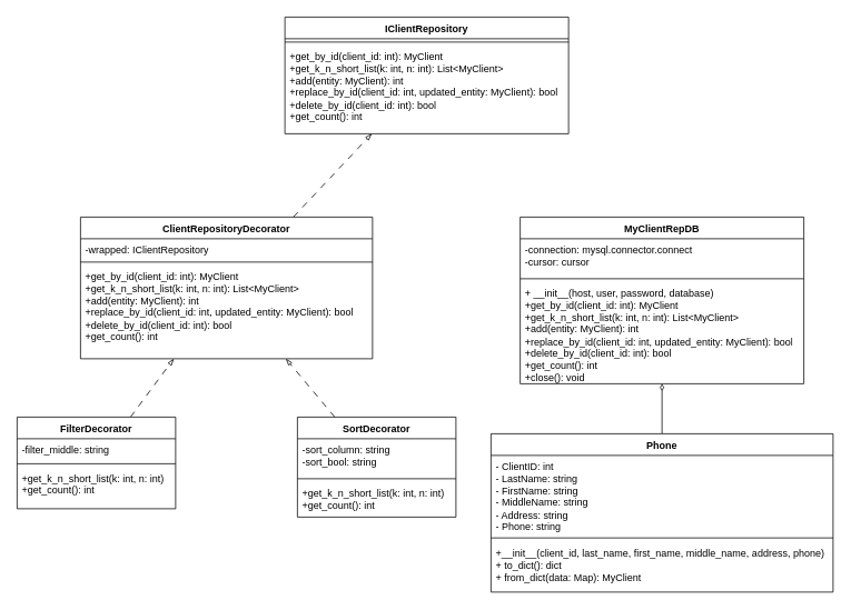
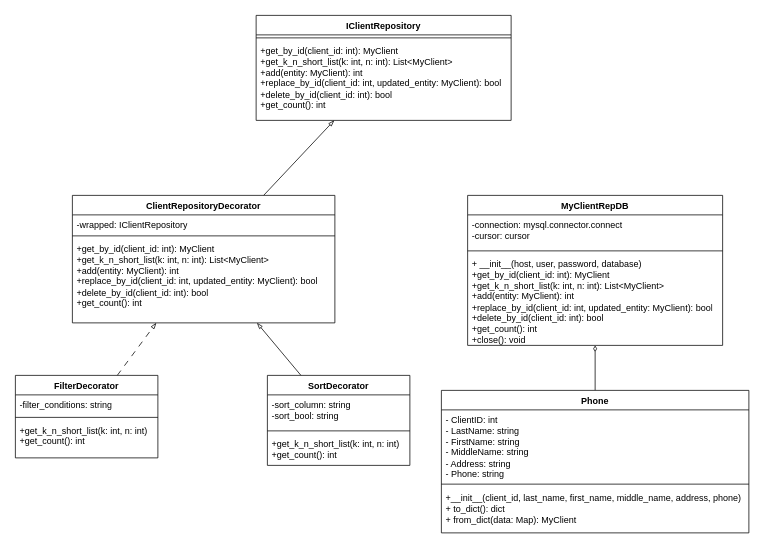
  <mxCell id="0" />
  <mxCell id="1" parent="0" />
  <mxCell id="2" style="edgeStyle=orthogonalEdgeStyle;rounded=0;orthogonalLoop=1;jettySize=auto;html=1;endArrow=diamondThin;endFill=0;" edge="1" parent="1" source="3" target="7"><mxGeometry relative="1" as="geometry" /></mxCell>
  <mxCell id="3" value="Phone" style="swimlane;fontStyle=1;align=center;verticalAlign=top;childLayout=stackLayout;horizontal=1;startSize=26;horizontalStack=0;resizeParent=1;resizeParentMax=0;resizeLast=0;collapsible=1;marginBottom=0;whiteSpace=wrap;html=1;" parent="1" vertex="1"><mxGeometry x="588" y="520" width="410" height="190" as="geometry" /></mxCell>
  <mxCell id="4" value="&lt;div&gt;- ClientID: int&lt;/div&gt;&lt;div&gt;- LastName: string&lt;/div&gt;&lt;div&gt;- FirstName: str&lt;span style=&quot;background-color: initial;&quot;&gt;ing&lt;/span&gt;&lt;/div&gt;&lt;div&gt;- MiddleName: str&lt;span style=&quot;background-color: initial;&quot;&gt;ing&lt;/span&gt;&lt;/div&gt;&lt;div&gt;&lt;span style=&quot;background-color: initial;&quot;&gt;- Address: str&lt;/span&gt;&lt;span style=&quot;background-color: initial;&quot;&gt;ing&lt;/span&gt;&lt;/div&gt;&lt;div&gt;- Phone: str&lt;span style=&quot;background-color: initial;&quot;&gt;ing&lt;/span&gt;&lt;/div&gt;" style="text;strokeColor=none;fillColor=none;align=left;verticalAlign=top;spacingLeft=4;spacingRight=4;overflow=hidden;rotatable=0;points=[[0,0.5],[1,0.5]];portConstraint=eastwest;whiteSpace=wrap;html=1;" parent="3" vertex="1"><mxGeometry y="26" width="410" height="94" as="geometry" /></mxCell>
  <mxCell id="5" value="" style="line;strokeWidth=1;fillColor=none;align=left;verticalAlign=middle;spacingTop=-1;spacingLeft=3;spacingRight=3;rotatable=0;labelPosition=right;points=[];portConstraint=eastwest;strokeColor=inherit;" parent="3" vertex="1"><mxGeometry y="120" width="410" height="10" as="geometry" /></mxCell>
  <mxCell id="6" value="&lt;div&gt;+__init__(client_id, last_name, first_name, middle_name, address, phone)&lt;/div&gt;&lt;div&gt;+ to_dict(): dict&lt;div&gt;+ from_dict(data: Map): MyClient&lt;/div&gt;&lt;/div&gt;" style="text;strokeColor=none;fillColor=none;align=left;verticalAlign=top;spacingLeft=4;spacingRight=4;overflow=hidden;rotatable=0;points=[[0,0.5],[1,0.5]];portConstraint=eastwest;whiteSpace=wrap;html=1;" parent="3" vertex="1"><mxGeometry y="130" width="410" height="60" as="geometry" /></mxCell>
  <mxCell id="7" value="MyClientRepDB" style="swimlane;fontStyle=1;align=center;verticalAlign=top;childLayout=stackLayout;horizontal=1;startSize=26;horizontalStack=0;resizeParent=1;resizeParentMax=0;resizeLast=0;collapsible=1;marginBottom=0;whiteSpace=wrap;html=1;" parent="1" vertex="1"><mxGeometry x="623" width="340" height="200" as="geometry" y="260" /></mxCell>
  <mxCell id="8" value="&lt;div&gt;-connection: mysql.connector.connect&lt;/div&gt;&lt;div&gt;-cursor: cursor&lt;/div&gt;" style="text;strokeColor=none;fillColor=none;align=left;verticalAlign=top;spacingLeft=4;spacingRight=4;overflow=hidden;rotatable=0;points=[[0,0.5],[1,0.5]];portConstraint=eastwest;whiteSpace=wrap;html=1;" parent="7" vertex="1"><mxGeometry y="26" width="340" height="44" as="geometry" /></mxCell>
  <mxCell id="9" value="" style="line;strokeWidth=1;fillColor=none;align=left;verticalAlign=middle;spacingTop=-1;spacingLeft=3;spacingRight=3;rotatable=0;labelPosition=right;points=[];portConstraint=eastwest;strokeColor=inherit;" parent="7" vertex="1"><mxGeometry y="70" width="340" height="8" as="geometry" /></mxCell>
  <mxCell id="10" value="&lt;div&gt;+ __init__(host, user, password, database)&lt;/div&gt;&lt;div&gt;+get_by_id(client_id: int): MyClient&lt;/div&gt;&lt;div&gt;+get_k_n_short_list(k: int, n: int): List&amp;lt;MyClient&amp;gt;&lt;/div&gt;&lt;div&gt;+add(entity: MyClient): int&lt;/div&gt;&lt;div&gt;+replace_by_id(client_id: int, updated_entity: MyClient): bool&lt;/div&gt;&lt;div&gt;+delete_by_id(client_id: int): bool&lt;/div&gt;&lt;div&gt;+get_count(): int&lt;/div&gt;&lt;div&gt;+close(): void&lt;/div&gt;" style="text;strokeColor=none;fillColor=none;align=left;verticalAlign=top;spacingLeft=4;spacingRight=4;overflow=hidden;rotatable=0;points=[[0,0.5],[1,0.5]];portConstraint=eastwest;whiteSpace=wrap;html=1;" parent="7" vertex="1"><mxGeometry y="78" width="340" height="122" as="geometry" /></mxCell>
- <mxCell id="11" style="rounded=0;orthogonalLoop=1;jettySize=auto;html=1;dashed=1;dashPattern=8 8;endArrow=blockThin;endFill=0;" edge="1" parent="1" source="12" target="16"><mxGeometry relative="1" as="geometry" /></mxCell>
+ <mxCell id="11" style="rounded=0;orthogonalLoop=1;jettySize=auto;html=1;dashed=0;dashPattern=8 8;endArrow=blockThin;endFill=0;" edge="1" parent="1" source="12" target="16"><mxGeometry relative="1" as="geometry" /></mxCell>
  <mxCell id="12" value="ClientRepositoryDecorator" style="swimlane;fontStyle=1;align=center;verticalAlign=top;childLayout=stackLayout;horizontal=1;startSize=26;horizontalStack=0;resizeParent=1;resizeParentMax=0;resizeLast=0;collapsible=1;marginBottom=0;whiteSpace=wrap;html=1;" vertex="1" parent="1"><mxGeometry x="96" width="350" height="170" as="geometry" y="260" /></mxCell>
  <mxCell id="13" value="-wrapped: IClientRepository" style="text;strokeColor=none;fillColor=none;align=left;verticalAlign=top;spacingLeft=4;spacingRight=4;overflow=hidden;rotatable=0;points=[[0,0.5],[1,0.5]];portConstraint=eastwest;whiteSpace=wrap;html=1;" vertex="1" parent="12"><mxGeometry y="26" width="350" height="24" as="geometry" /></mxCell>
  <mxCell id="14" value="" style="line;strokeWidth=1;fillColor=none;align=left;verticalAlign=middle;spacingTop=-1;spacingLeft=3;spacingRight=3;rotatable=0;labelPosition=right;points=[];portConstraint=eastwest;strokeColor=inherit;" vertex="1" parent="12"><mxGeometry y="50" width="350" height="8" as="geometry" /></mxCell>
  <mxCell id="15" value="&lt;div&gt;+get_by_id(client_id: int): MyClient&lt;/div&gt;&lt;div&gt;+get_k_n_short_list(k: int, n: int): List&amp;lt;MyClient&amp;gt;&lt;/div&gt;&lt;div&gt;+add(entity: MyClient): int&lt;/div&gt;&lt;div&gt;+replace_by_id(client_id: int, updated_entity: MyClient): bool&lt;/div&gt;&lt;div&gt;+delete_by_id(client_id: int): bool&lt;/div&gt;&lt;div&gt;+get_count(): int&lt;/div&gt;" style="text;strokeColor=none;fillColor=none;align=left;verticalAlign=top;spacingLeft=4;spacingRight=4;overflow=hidden;rotatable=0;points=[[0,0.5],[1,0.5]];portConstraint=eastwest;whiteSpace=wrap;html=1;" vertex="1" parent="12"><mxGeometry y="58" width="350" height="112" as="geometry" /></mxCell>
  <mxCell id="16" value="IClientRepository" style="swimlane;fontStyle=1;align=center;verticalAlign=top;childLayout=stackLayout;horizontal=1;startSize=26;horizontalStack=0;resizeParent=1;resizeParentMax=0;resizeLast=0;collapsible=1;marginBottom=0;whiteSpace=wrap;html=1;" vertex="1" parent="1"><mxGeometry x="341" y="20" width="340" height="140" as="geometry" /></mxCell>
  <mxCell id="17" value="" style="line;strokeWidth=1;fillColor=none;align=left;verticalAlign=middle;spacingTop=-1;spacingLeft=3;spacingRight=3;rotatable=0;labelPosition=right;points=[];portConstraint=eastwest;strokeColor=inherit;" vertex="1" parent="16"><mxGeometry y="26" width="340" height="8" as="geometry" /></mxCell>
  <mxCell id="18" value="&lt;div&gt;+get_by_id(client_id: int): MyClient&lt;/div&gt;&lt;div&gt;+get_k_n_short_list(k: int, n: int): List&amp;lt;MyClient&amp;gt;&lt;/div&gt;&lt;div&gt;+add(entity: MyClient): int&lt;/div&gt;&lt;div&gt;+replace_by_id(client_id: int, updated_entity: MyClient): bool&lt;/div&gt;&lt;div&gt;+delete_by_id(client_id: int): bool&lt;/div&gt;&lt;div&gt;+get_count(): int&lt;/div&gt;" style="text;strokeColor=none;fillColor=none;align=left;verticalAlign=top;spacingLeft=4;spacingRight=4;overflow=hidden;rotatable=0;points=[[0,0.5],[1,0.5]];portConstraint=eastwest;whiteSpace=wrap;html=1;" vertex="1" parent="16"><mxGeometry y="34" width="340" height="106" as="geometry" /></mxCell>
  <mxCell id="19" style="rounded=0;orthogonalLoop=1;jettySize=auto;html=1;dashed=1;dashPattern=8 8;endArrow=blockThin;endFill=0;" edge="1" parent="1" source="20" target="12"><mxGeometry relative="1" as="geometry" /></mxCell>
  <mxCell id="20" value="FilterDecorator" style="swimlane;fontStyle=1;align=center;verticalAlign=top;childLayout=stackLayout;horizontal=1;startSize=26;horizontalStack=0;resizeParent=1;resizeParentMax=0;resizeLast=0;collapsible=1;marginBottom=0;whiteSpace=wrap;html=1;" vertex="1" parent="1"><mxGeometry x="20" y="500" width="190" height="110" as="geometry" /></mxCell>
- <mxCell id="21" value="-filter_middle: string" style="text;strokeColor=none;fillColor=none;align=left;verticalAlign=top;spacingLeft=4;spacingRight=4;overflow=hidden;rotatable=0;points=[[0,0.5],[1,0.5]];portConstraint=eastwest;whiteSpace=wrap;html=1;" vertex="1" parent="20"><mxGeometry y="26" width="190" height="26" as="geometry" /></mxCell>
+ <mxCell id="21" value="-filter_conditions: string" style="text;strokeColor=none;fillColor=none;align=left;verticalAlign=top;spacingLeft=4;spacingRight=4;overflow=hidden;rotatable=0;points=[[0,0.5],[1,0.5]];portConstraint=eastwest;whiteSpace=wrap;html=1;" vertex="1" parent="20"><mxGeometry y="26" width="190" height="26" as="geometry" /></mxCell>
  <mxCell id="22" value="" style="line;strokeWidth=1;fillColor=none;align=left;verticalAlign=middle;spacingTop=-1;spacingLeft=3;spacingRight=3;rotatable=0;labelPosition=right;points=[];portConstraint=eastwest;strokeColor=inherit;" vertex="1" parent="20"><mxGeometry y="52" width="190" height="8" as="geometry" /></mxCell>
  <mxCell id="23" value="&lt;div&gt;+get_k_n_short_list(k: int, n: int)&lt;/div&gt;&lt;div&gt;+get_count(): int&lt;/div&gt;" style="text;strokeColor=none;fillColor=none;align=left;verticalAlign=top;spacingLeft=4;spacingRight=4;overflow=hidden;rotatable=0;points=[[0,0.5],[1,0.5]];portConstraint=eastwest;whiteSpace=wrap;html=1;" vertex="1" parent="20"><mxGeometry y="60" width="190" height="50" as="geometry" /></mxCell>
- <mxCell id="24" style="rounded=0;orthogonalLoop=1;jettySize=auto;html=1;dashed=1;dashPattern=8 8;endArrow=blockThin;endFill=0;" edge="1" parent="1" source="25" target="12"><mxGeometry relative="1" as="geometry" /></mxCell>
+ <mxCell id="24" style="rounded=0;orthogonalLoop=1;jettySize=auto;html=1;dashed=0;dashPattern=8 8;endArrow=blockThin;endFill=0;" edge="1" parent="1" source="25" target="12"><mxGeometry relative="1" as="geometry" /></mxCell>
  <mxCell id="25" value="SortDecorator" style="swimlane;fontStyle=1;align=center;verticalAlign=top;childLayout=stackLayout;horizontal=1;startSize=26;horizontalStack=0;resizeParent=1;resizeParentMax=0;resizeLast=0;collapsible=1;marginBottom=0;whiteSpace=wrap;html=1;" vertex="1" parent="1"><mxGeometry x="356" y="500" width="190" height="120" as="geometry" /></mxCell>
  <mxCell id="26" value="&lt;div&gt;-sort_column: string&lt;/div&gt;&lt;div&gt;-sort_bool: string&lt;/div&gt;" style="text;strokeColor=none;fillColor=none;align=left;verticalAlign=top;spacingLeft=4;spacingRight=4;overflow=hidden;rotatable=0;points=[[0,0.5],[1,0.5]];portConstraint=eastwest;whiteSpace=wrap;html=1;" vertex="1" parent="25"><mxGeometry y="26" width="190" height="44" as="geometry" /></mxCell>
  <mxCell id="27" value="" style="line;strokeWidth=1;fillColor=none;align=left;verticalAlign=middle;spacingTop=-1;spacingLeft=3;spacingRight=3;rotatable=0;labelPosition=right;points=[];portConstraint=eastwest;strokeColor=inherit;" vertex="1" parent="25"><mxGeometry y="70" width="190" height="8" as="geometry" /></mxCell>
  <mxCell id="28" value="&lt;div&gt;+get_k_n_short_list(k: int, n: int)&lt;/div&gt;&lt;div&gt;+get_count(): int&lt;/div&gt;" style="text;strokeColor=none;fillColor=none;align=left;verticalAlign=top;spacingLeft=4;spacingRight=4;overflow=hidden;rotatable=0;points=[[0,0.5],[1,0.5]];portConstraint=eastwest;whiteSpace=wrap;html=1;" vertex="1" parent="25"><mxGeometry y="78" width="190" height="42" as="geometry" /></mxCell>
